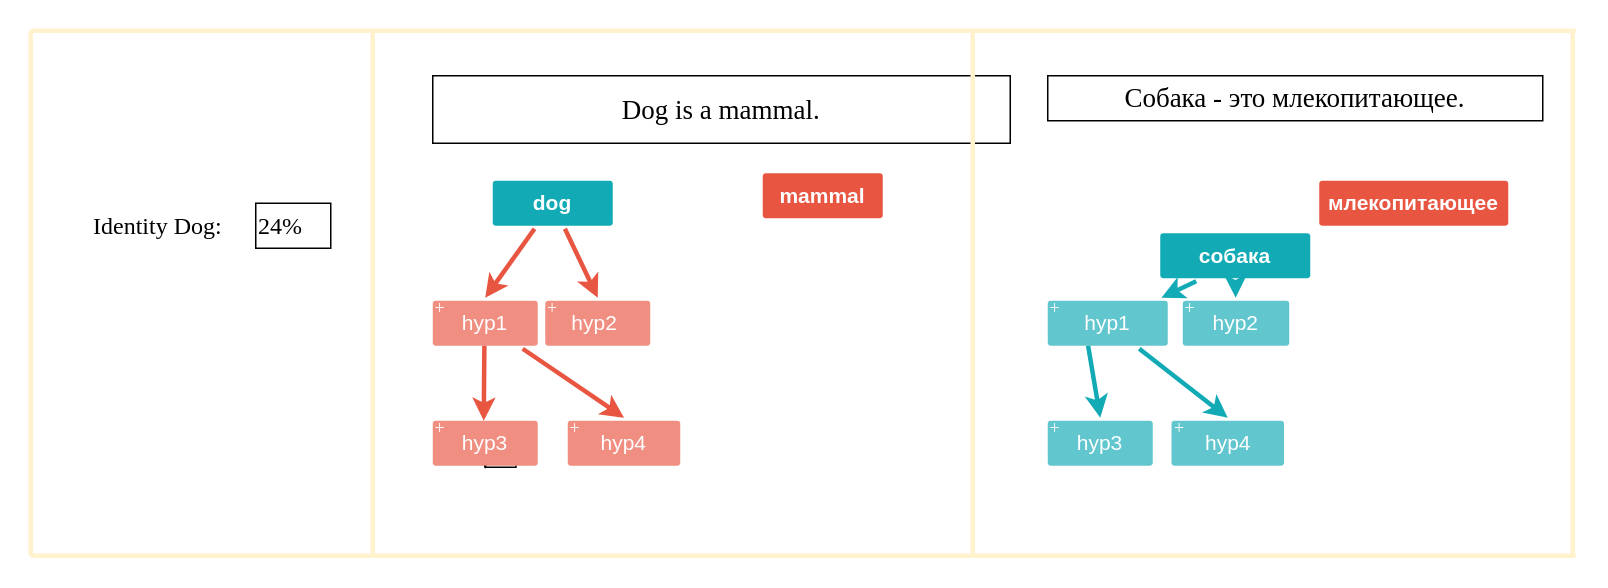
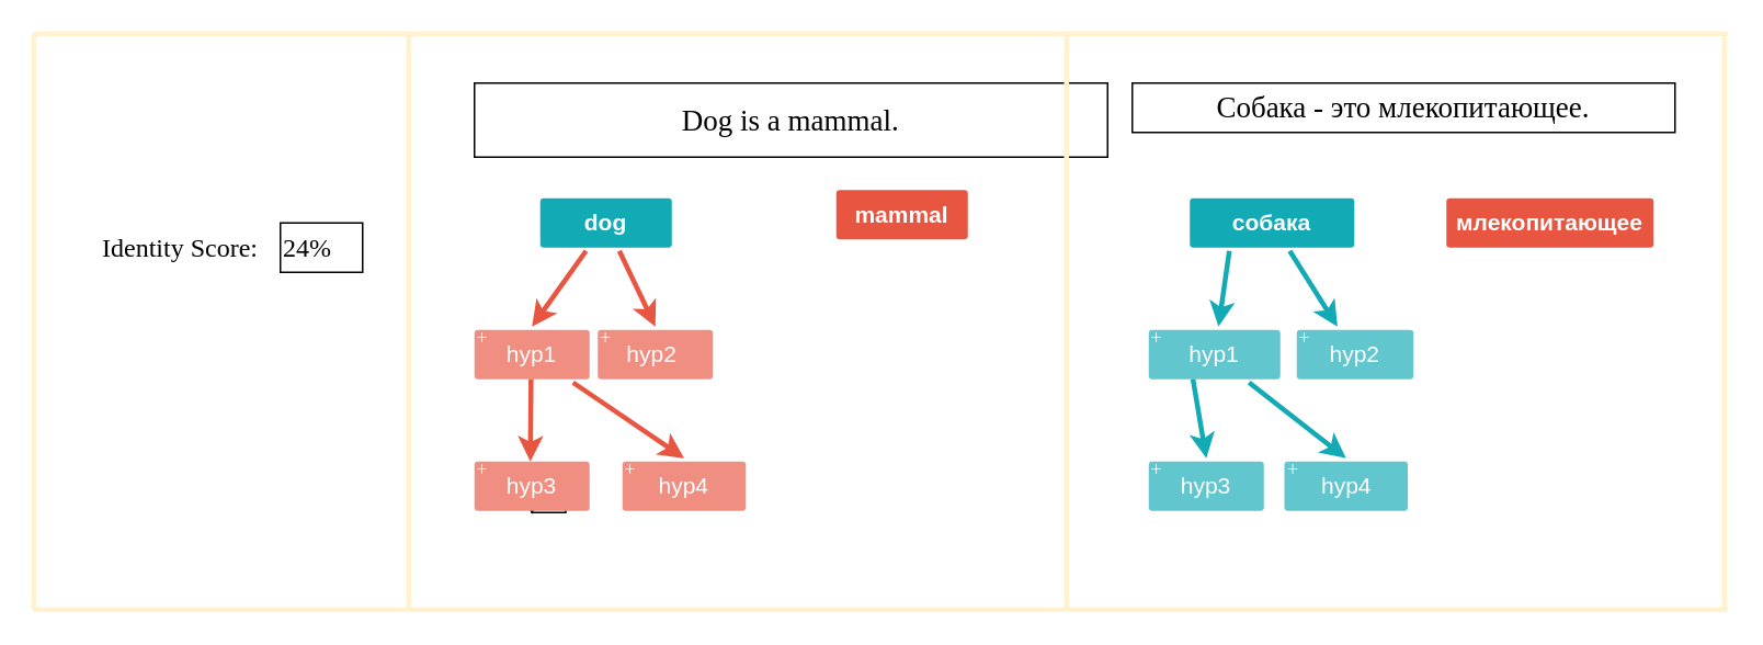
  <mxCell id="0" />
  <mxCell id="1" parent="0" />
  <mxCell id="2" value="" style="edgeStyle=none;rounded=1;jumpStyle=none;html=1;shadow=0;labelBackgroundColor=none;startArrow=none;startFill=0;jettySize=auto;orthogonalLoop=1;strokeColor=#E85642;strokeWidth=3;fontFamily=Helvetica;fontSize=14;fontColor=#FFFFFF;spacing=5;fontStyle=1;fillColor=#b0e3e6;entryX=0.5;entryY=0;entryDx=0;entryDy=0;" parent="1" source="5" target="19" edge="1"><mxGeometry relative="1" as="geometry"><mxPoint x="487" y="228" as="targetPoint" /></mxGeometry></mxCell>
  <mxCell id="3" value="" style="edgeStyle=none;rounded=1;jumpStyle=none;html=1;shadow=0;labelBackgroundColor=none;startArrow=none;startFill=0;jettySize=auto;orthogonalLoop=1;strokeColor=#E85642;strokeWidth=3;fontFamily=Helvetica;fontSize=14;fontColor=#FFFFFF;spacing=5;fontStyle=1;fillColor=#b0e3e6;entryX=0.5;entryY=0;entryDx=0;entryDy=0;" parent="1" source="5" target="8" edge="1"><mxGeometry relative="1" as="geometry"><mxPoint x="360.455" y="228" as="targetPoint" /></mxGeometry></mxCell>
  <mxCell id="4" value="" style="edgeStyle=none;rounded=1;jumpStyle=none;html=1;shadow=0;labelBackgroundColor=none;startArrow=none;startFill=0;jettySize=auto;orthogonalLoop=1;strokeColor=#E85642;strokeWidth=3;fontFamily=Helvetica;fontSize=14;fontColor=#FFFFFF;spacing=5;fontStyle=1;fillColor=#b0e3e6;entryX=0.5;entryY=0;entryDx=0;entryDy=0;" parent="1" source="8" target="6" edge="1"><mxGeometry relative="1" as="geometry"><mxPoint x="528" y="292" as="sourcePoint" /></mxGeometry></mxCell>
  <mxCell id="5" value="dog" style="rounded=1;whiteSpace=wrap;html=1;shadow=0;labelBackgroundColor=none;strokeColor=none;strokeWidth=3;fillColor=#12aab5;fontFamily=Helvetica;fontSize=14;fontColor=#FFFFFF;align=center;spacing=5;fontStyle=1;arcSize=7;perimeterSpacing=2;" parent="1" vertex="1"><mxGeometry x="328" y="120" width="80" height="30" as="geometry" /></mxCell>
  <mxCell id="6" value="hyp4" style="rounded=1;whiteSpace=wrap;html=1;shadow=0;labelBackgroundColor=none;strokeColor=none;strokeWidth=3;fillColor=#f08e81;fontFamily=Helvetica;fontSize=14;fontColor=#FFFFFF;align=center;spacing=5;fontStyle=0;arcSize=7;perimeterSpacing=2;" parent="1" vertex="1"><mxGeometry x="378" y="280" width="75" height="30" as="geometry" /></mxCell>
  <mxCell id="7" value="" style="edgeStyle=orthogonalEdgeStyle;rounded=0;orthogonalLoop=1;jettySize=auto;html=1;fontSize=20;" parent="1" target="14" edge="1"><mxGeometry relative="1" as="geometry"><mxPoint x="343" y="290" as="sourcePoint" /></mxGeometry></mxCell>
  <mxCell id="8" value="hyp1 " style="rounded=1;whiteSpace=wrap;html=1;shadow=0;labelBackgroundColor=none;strokeColor=none;strokeWidth=3;fillColor=#f08e81;fontFamily=Helvetica;fontSize=14;fontColor=#FFFFFF;align=center;spacing=5;fontStyle=0;arcSize=7;perimeterSpacing=2;" parent="1" vertex="1"><mxGeometry x="288" y="200" width="70" height="30" as="geometry" /></mxCell>
- <mxCell id="9" value="&lt;div&gt;cобака&lt;/div&gt;" style="rounded=1;whiteSpace=wrap;html=1;shadow=0;labelBackgroundColor=none;strokeColor=none;strokeWidth=3;fillColor=#12aab5;fontFamily=Helvetica;fontSize=14;fontColor=#FFFFFF;align=center;spacing=5;fontStyle=1;arcSize=7;perimeterSpacing=2;" parent="1" vertex="1"><mxGeometry x="773" y="155" width="100" height="30" as="geometry" /></mxCell>
+ <mxCell id="9" value="&lt;div&gt;cобака&lt;/div&gt;" style="rounded=1;whiteSpace=wrap;html=1;shadow=0;labelBackgroundColor=none;strokeColor=none;strokeWidth=3;fillColor=#12aab5;fontFamily=Helvetica;fontSize=14;fontColor=#FFFFFF;align=center;spacing=5;fontStyle=1;arcSize=7;perimeterSpacing=2;" parent="1" vertex="1"><mxGeometry x="723" y="120" width="100" height="30" as="geometry" /></mxCell>
  <mxCell id="10" value="hyp2" style="rounded=1;whiteSpace=wrap;html=1;shadow=0;labelBackgroundColor=none;strokeColor=none;strokeWidth=3;fillColor=#61c6ce;fontFamily=Helvetica;fontSize=14;fontColor=#FFFFFF;align=center;spacing=5;fontStyle=0;arcSize=7;perimeterSpacing=2;" parent="1" vertex="1"><mxGeometry x="788" y="200" width="71" height="30" as="geometry" /></mxCell>
  <mxCell id="11" value="" style="edgeStyle=none;rounded=1;jumpStyle=none;html=1;shadow=0;labelBackgroundColor=none;startArrow=none;startFill=0;jettySize=auto;orthogonalLoop=1;strokeColor=#12AAB5;strokeWidth=3;fontFamily=Helvetica;fontSize=14;fontColor=#FFFFFF;spacing=5;fontStyle=1;fillColor=#b0e3e6;" parent="1" source="9" target="10" edge="1"><mxGeometry relative="1" as="geometry" /></mxCell>
  <mxCell id="12" value="hyp1" style="rounded=1;whiteSpace=wrap;html=1;shadow=0;labelBackgroundColor=none;strokeColor=none;strokeWidth=3;fillColor=#61c6ce;fontFamily=Helvetica;fontSize=14;fontColor=#FFFFFF;align=center;spacing=5;fontStyle=0;arcSize=7;perimeterSpacing=2;" parent="1" vertex="1"><mxGeometry x="698" y="200" width="80" height="30" as="geometry" /></mxCell>
  <mxCell id="13" value="" style="edgeStyle=none;rounded=1;jumpStyle=none;html=1;shadow=0;labelBackgroundColor=none;startArrow=none;startFill=0;jettySize=auto;orthogonalLoop=1;strokeColor=#12AAB5;strokeWidth=3;fontFamily=Helvetica;fontSize=14;fontColor=#FFFFFF;spacing=5;fontStyle=1;fillColor=#b0e3e6;exitX=0.25;exitY=1;exitDx=0;exitDy=0;" parent="1" source="9" target="12" edge="1"><mxGeometry relative="1" as="geometry"><mxPoint x="758" y="180" as="sourcePoint" /></mxGeometry></mxCell>
  <mxCell id="14" value="hyp3" style="rounded=1;whiteSpace=wrap;html=1;shadow=0;labelBackgroundColor=none;strokeColor=none;strokeWidth=3;fillColor=#f08e81;fontFamily=Helvetica;fontSize=14;fontColor=#FFFFFF;align=center;spacing=5;fontStyle=0;arcSize=7;perimeterSpacing=2;" parent="1" vertex="1"><mxGeometry x="288" y="280" width="70" height="30" as="geometry" /></mxCell>
  <mxCell id="15" value="" style="edgeStyle=none;rounded=1;jumpStyle=none;html=1;shadow=0;labelBackgroundColor=none;startArrow=none;startFill=0;jettySize=auto;orthogonalLoop=1;strokeColor=#E85642;strokeWidth=3;fontFamily=Helvetica;fontSize=14;fontColor=#FFFFFF;spacing=5;fontStyle=1;fillColor=#b0e3e6;exitX=0.5;exitY=1;exitDx=0;exitDy=0;" parent="1" edge="1"><mxGeometry relative="1" as="geometry"><mxPoint x="322.41" y="230" as="sourcePoint" /><mxPoint x="322" y="280" as="targetPoint" /></mxGeometry></mxCell>
  <mxCell id="16" value="&lt;font face=&quot;Georgia&quot; style=&quot;font-size: 18px&quot;&gt;Dog is a mammal.&lt;/font&gt;" style="rounded=0;whiteSpace=wrap;html=1;fillColor=none;" vertex="1" parent="1"><mxGeometry x="288" y="50" width="385" height="45" as="geometry" /></mxCell>
- <mxCell id="17" value="&lt;font face=&quot;Georgia&quot; style=&quot;font-size: 18px&quot;&gt;Собака - это млекопитающее.&lt;br&gt;&lt;/font&gt;" style="rounded=0;whiteSpace=wrap;html=1;fillColor=none;" vertex="1" parent="1"><mxGeometry x="698" y="50" width="330" height="30" as="geometry" /></mxCell>
+ <mxCell id="17" value="&lt;font face=&quot;Georgia&quot; style=&quot;font-size: 18px&quot;&gt;Собака - это млекопитающее.&lt;br&gt;&lt;/font&gt;" style="rounded=0;whiteSpace=wrap;html=1;fillColor=none;" vertex="1" parent="1"><mxGeometry x="688" y="50" width="330" height="30" as="geometry" /></mxCell>
  <mxCell id="18" value="mammal" style="rounded=1;whiteSpace=wrap;html=1;shadow=0;labelBackgroundColor=none;strokeColor=none;strokeWidth=3;fillColor=#e85642;fontFamily=Helvetica;fontSize=14;fontColor=#FFFFFF;align=center;spacing=5;fontStyle=1;arcSize=7;perimeterSpacing=2;" vertex="1" parent="1"><mxGeometry x="508" y="115" width="80" height="30" as="geometry" /></mxCell>
  <mxCell id="19" value="hyp2&amp;nbsp;" style="rounded=1;whiteSpace=wrap;html=1;shadow=0;labelBackgroundColor=none;strokeColor=none;strokeWidth=3;fillColor=#f08e81;fontFamily=Helvetica;fontSize=14;fontColor=#FFFFFF;align=center;spacing=5;fontStyle=0;arcSize=7;perimeterSpacing=2;" vertex="1" parent="1"><mxGeometry x="363" y="200" width="70" height="30" as="geometry" /></mxCell>
  <mxCell id="20" value="млекопитающее" style="rounded=1;whiteSpace=wrap;html=1;shadow=0;labelBackgroundColor=none;strokeColor=none;strokeWidth=3;fillColor=#e85642;fontFamily=Helvetica;fontSize=14;fontColor=#FFFFFF;align=center;spacing=5;fontStyle=1;arcSize=7;perimeterSpacing=2;" vertex="1" parent="1"><mxGeometry x="879" y="120" width="126" height="30" as="geometry" /></mxCell>
  <mxCell id="21" value="" style="edgeStyle=none;rounded=1;jumpStyle=none;html=1;shadow=0;labelBackgroundColor=none;startArrow=none;startFill=0;jettySize=auto;orthogonalLoop=1;strokeWidth=3;fontFamily=Helvetica;fontSize=14;fontColor=#FFFFFF;spacing=5;fontStyle=1;fillColor=#b0e3e6;entryX=0.5;entryY=0;entryDx=0;entryDy=0;strokeColor=#12AAB5;exitX=0.75;exitY=1;exitDx=0;exitDy=0;" edge="1" parent="1" target="22" source="12"><mxGeometry relative="1" as="geometry"><mxPoint x="750.46" y="232" as="sourcePoint" /></mxGeometry></mxCell>
  <mxCell id="22" value="hyp4" style="rounded=1;whiteSpace=wrap;html=1;shadow=0;labelBackgroundColor=none;strokeColor=none;strokeWidth=3;fontFamily=Helvetica;fontSize=14;fontColor=#FFFFFF;align=center;spacing=5;fontStyle=0;arcSize=7;perimeterSpacing=2;fillColor=#61C6CE;" vertex="1" parent="1"><mxGeometry x="780.5" y="280" width="75" height="30" as="geometry" /></mxCell>
  <mxCell id="23" value="hyp3" style="rounded=1;whiteSpace=wrap;html=1;shadow=0;labelBackgroundColor=none;strokeColor=none;strokeWidth=3;fontFamily=Helvetica;fontSize=14;fontColor=#FFFFFF;align=center;spacing=5;fontStyle=0;arcSize=7;perimeterSpacing=2;fillColor=#61C6CE;" vertex="1" parent="1"><mxGeometry x="698" y="280" width="70" height="30" as="geometry" /></mxCell>
  <mxCell id="24" value="" style="edgeStyle=none;rounded=1;jumpStyle=none;html=1;shadow=0;labelBackgroundColor=none;startArrow=none;startFill=0;jettySize=auto;orthogonalLoop=1;strokeWidth=3;fontFamily=Helvetica;fontSize=14;fontColor=#FFFFFF;spacing=5;fontStyle=1;fillColor=#b0e3e6;exitX=0.5;exitY=1;exitDx=0;exitDy=0;strokeColor=#12AAB5;entryX=0.5;entryY=0;entryDx=0;entryDy=0;" edge="1" parent="1" target="23"><mxGeometry relative="1" as="geometry"><mxPoint x="724.91" y="230" as="sourcePoint" /><mxPoint x="724.5" y="280" as="targetPoint" /></mxGeometry></mxCell>
  <mxCell id="25" value="&lt;font face=&quot;Georgia&quot;&gt;+&lt;/font&gt;" style="rounded=0;whiteSpace=wrap;html=1;fontColor=#FFFFFF;fillColor=none;strokeColor=none;" vertex="1" parent="1"><mxGeometry x="288" y="200" width="10" height="10" as="geometry" /></mxCell>
  <mxCell id="26" value="&lt;font face=&quot;Georgia&quot;&gt;+&lt;/font&gt;" style="rounded=0;whiteSpace=wrap;html=1;fontColor=#FFFFFF;fillColor=none;strokeColor=none;" vertex="1" parent="1"><mxGeometry x="363" y="200" width="10" height="10" as="geometry" /></mxCell>
  <mxCell id="27" value="&lt;font face=&quot;Georgia&quot;&gt;+&lt;/font&gt;" style="rounded=0;whiteSpace=wrap;html=1;fontColor=#FFFFFF;fillColor=none;strokeColor=none;" vertex="1" parent="1"><mxGeometry x="378" y="280" width="10" height="10" as="geometry" /></mxCell>
  <mxCell id="28" value="&lt;font face=&quot;Georgia&quot;&gt;+&lt;/font&gt;" style="rounded=0;whiteSpace=wrap;html=1;fontColor=#FFFFFF;fillColor=none;strokeColor=none;" vertex="1" parent="1"><mxGeometry x="288" y="280" width="10" height="10" as="geometry" /></mxCell>
  <mxCell id="29" value="&lt;font face=&quot;Georgia&quot;&gt;+&lt;/font&gt;" style="rounded=0;whiteSpace=wrap;html=1;fontColor=#FFFFFF;fillColor=none;strokeColor=none;" vertex="1" parent="1"><mxGeometry x="698" y="200" width="10" height="10" as="geometry" /></mxCell>
  <mxCell id="30" value="&lt;font face=&quot;Georgia&quot;&gt;+&lt;/font&gt;" style="rounded=0;whiteSpace=wrap;html=1;fontColor=#FFFFFF;fillColor=none;strokeColor=none;" vertex="1" parent="1"><mxGeometry x="698" y="280" width="10" height="10" as="geometry" /></mxCell>
  <mxCell id="31" value="&lt;font face=&quot;Georgia&quot;&gt;+&lt;/font&gt;" style="rounded=0;whiteSpace=wrap;html=1;fontColor=#FFFFFF;fillColor=none;strokeColor=none;" vertex="1" parent="1"><mxGeometry x="780.5" y="280" width="10" height="10" as="geometry" /></mxCell>
  <mxCell id="32" value="&lt;font face=&quot;Georgia&quot;&gt;+&lt;/font&gt;" style="rounded=0;whiteSpace=wrap;html=1;fontColor=#FFFFFF;fillColor=none;strokeColor=none;" vertex="1" parent="1"><mxGeometry x="788" y="200" width="10" height="10" as="geometry" /></mxCell>
  <mxCell id="33" value="" style="endArrow=none;html=1;fontFamily=Georgia;fontColor=#FFFFFF;strokeColor=#FFF2CC;strokeWidth=3;" edge="1" parent="1"><mxGeometry width="50" height="50" relative="1" as="geometry"><mxPoint x="648" y="370" as="sourcePoint" /><mxPoint x="648" y="20" as="targetPoint" /></mxGeometry></mxCell>
  <mxCell id="34" value="" style="endArrow=none;html=1;fontFamily=Georgia;fontColor=#FFFFFF;strokeColor=#FFF2CC;strokeWidth=3;" edge="1" parent="1"><mxGeometry width="50" height="50" relative="1" as="geometry"><mxPoint x="248" y="370" as="sourcePoint" /><mxPoint x="248" y="20" as="targetPoint" /></mxGeometry></mxCell>
  <mxCell id="35" value="" style="endArrow=none;html=1;fontFamily=Georgia;fontColor=#FFFFFF;strokeColor=#FFF2CC;strokeWidth=3;" edge="1" parent="1"><mxGeometry width="50" height="50" relative="1" as="geometry"><mxPoint x="1048" y="370" as="sourcePoint" /><mxPoint x="1048" y="20" as="targetPoint" /></mxGeometry></mxCell>
  <mxCell id="36" value="" style="endArrow=none;html=1;fontFamily=Georgia;fontColor=#FFFFFF;strokeColor=#FFF2CC;strokeWidth=3;" edge="1" parent="1"><mxGeometry width="50" height="50" relative="1" as="geometry"><mxPoint x="20" y="370" as="sourcePoint" /><mxPoint x="20" y="20" as="targetPoint" /></mxGeometry></mxCell>
- <mxCell id="37" value="Identity Dog:" style="text;html=1;fillColor=none;align=left;verticalAlign=middle;whiteSpace=wrap;rounded=0;fontFamily=Georgia;fontSize=16;fontColor=#000000;labelPosition=center;verticalLabelPosition=middle;horizontal=1;" vertex="1" parent="1"><mxGeometry x="60" y="130" width="160" height="40" as="geometry" /></mxCell>
+ <mxCell id="37" value="Identity Score:" style="text;html=1;fillColor=none;align=left;verticalAlign=middle;whiteSpace=wrap;rounded=0;fontFamily=Georgia;fontSize=16;fontColor=#000000;labelPosition=center;verticalLabelPosition=middle;horizontal=1;" vertex="1" parent="1"><mxGeometry x="60" y="130" width="160" height="40" as="geometry" /></mxCell>
  <mxCell id="38" value="24%" style="rounded=0;whiteSpace=wrap;html=1;strokeColor=#000000;fillColor=none;fontFamily=Georgia;fontSize=16;fontColor=#000000;align=left;" vertex="1" parent="1"><mxGeometry x="170" y="135" width="50" height="30" as="geometry" /></mxCell>
  <mxCell id="39" value="" style="endArrow=none;html=1;fontFamily=Georgia;fontColor=#FFFFFF;strokeColor=#FFF2CC;strokeWidth=3;" edge="1" parent="1"><mxGeometry width="50" height="50" relative="1" as="geometry"><mxPoint x="1050" y="20" as="sourcePoint" /><mxPoint x="20" y="20" as="targetPoint" /></mxGeometry></mxCell>
  <mxCell id="40" value="" style="endArrow=none;html=1;fontFamily=Georgia;fontColor=#FFFFFF;strokeColor=#FFF2CC;strokeWidth=3;" edge="1" parent="1"><mxGeometry width="50" height="50" relative="1" as="geometry"><mxPoint x="1050" y="370" as="sourcePoint" /><mxPoint x="20" y="370" as="targetPoint" /></mxGeometry></mxCell>
